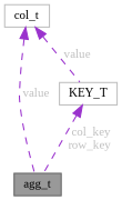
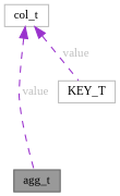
  digraph {
    fontname="Liberation Serif"
    node [color=grey75 fillcolor=white fontname="Liberation Serif" fontsize=10 shape=box style=filled]
    edge [color=darkorchid3 dir=back fontcolor=grey fontname="Liberation Serif" fontsize=10 labelfontname=Helvetica labelfontsize=10 style=dashed]
    n1 [color=gray40 fillcolor=grey60 fontcolor=black height=0.2 label=agg_t width=0.4]
    n2 [height=0.2 label=KEY_T width=0.4]
    n3 [height=0.2 label=col_t width=0.4]
-   n2 -> n1 [label=" col_key\nrow_key"]
    n3 -> n1 [label=" value"]
    n3 -> n2 [label=" value"]
  }
